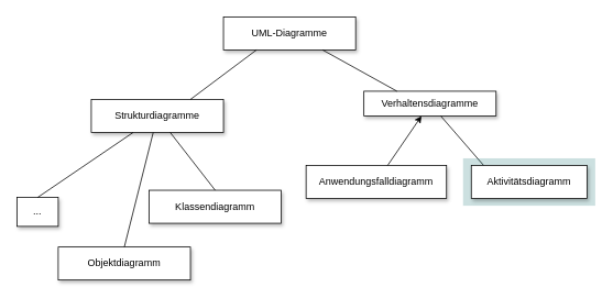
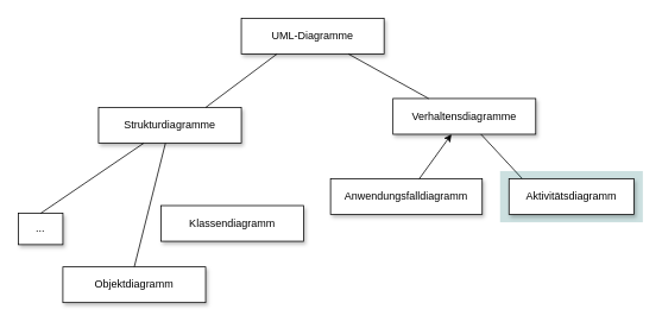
  <mxCell id="0" />
  <mxCell id="1" parent="0" />
  <mxCell id="2" value="UML-Diagramme" style="rounded=0;whiteSpace=wrap;html=1;shadow=1;" parent="1" vertex="1"><mxGeometry x="270" y="20" width="160" height="40" as="geometry" /></mxCell>
- <mxCell id="3" value="Verhaltensdiagramme" style="rounded=0;whiteSpace=wrap;html=1;shadow=1;" parent="1" vertex="1"><mxGeometry x="440" y="110" width="160" height="30" as="geometry" /></mxCell>
+ <mxCell id="3" value="Verhaltensdiagramme" style="rounded=0;whiteSpace=wrap;html=1;shadow=1;" parent="1" vertex="1"><mxGeometry x="440" y="110" width="160" height="40" as="geometry" /></mxCell>
  <mxCell id="4" value="Strukturdiagramme" style="rounded=0;whiteSpace=wrap;html=1;shadow=1;" parent="1" vertex="1"><mxGeometry x="110" y="120" width="160" height="40" as="geometry" /></mxCell>
  <mxCell id="5" value="Objektdiagramm" style="rounded=0;whiteSpace=wrap;html=1;shadow=1;" parent="1" vertex="1"><mxGeometry x="70" y="298.75" width="160" height="40" as="geometry" /></mxCell>
  <mxCell id="6" value="Klassendiagramm" style="rounded=0;whiteSpace=wrap;html=1;shadow=1;" parent="1" vertex="1"><mxGeometry x="180" y="230" width="160" height="40" as="geometry" /></mxCell>
  <mxCell id="7" value="..." style="rounded=0;whiteSpace=wrap;html=1;shadow=1;" parent="1" vertex="1"><mxGeometry x="20" y="238.75" width="50" height="35" as="geometry" /></mxCell>
  <mxCell id="8" value="" style="endArrow=none;html=1;rounded=0;entryX=0.25;entryY=1;entryDx=0;entryDy=0;exitX=0.75;exitY=0;exitDx=0;exitDy=0;" parent="1" source="4" target="2" edge="1"><mxGeometry width="50" height="50" relative="1" as="geometry"><mxPoint x="340" y="150" as="sourcePoint" /><mxPoint x="390" y="100" as="targetPoint" /></mxGeometry></mxCell>
  <mxCell id="9" value="" style="endArrow=none;html=1;rounded=0;entryX=0.75;entryY=1;entryDx=0;entryDy=0;exitX=0.25;exitY=0;exitDx=0;exitDy=0;" parent="1" source="3" target="2" edge="1"><mxGeometry width="50" height="50" relative="1" as="geometry"><mxPoint x="380" y="320" as="sourcePoint" /><mxPoint x="430" y="270" as="targetPoint" /></mxGeometry></mxCell>
  <mxCell id="10" value="" style="endArrow=none;html=1;rounded=0;exitX=0.5;exitY=0;exitDx=0;exitDy=0;" parent="1" source="7" target="4" edge="1"><mxGeometry width="50" height="50" relative="1" as="geometry"><mxPoint x="380" y="378.75" as="sourcePoint" /><mxPoint x="150" y="218.75" as="targetPoint" /></mxGeometry></mxCell>
  <mxCell id="11" value="" style="endArrow=none;html=1;rounded=0;exitX=0.5;exitY=0;exitDx=0;exitDy=0;" parent="1" source="5" target="4" edge="1"><mxGeometry width="50" height="50" relative="1" as="geometry"><mxPoint x="380" y="378.75" as="sourcePoint" /><mxPoint x="190" y="218.75" as="targetPoint" /></mxGeometry></mxCell>
- <mxCell id="12" value="" style="endArrow=none;html=1;rounded=0;exitX=0.5;exitY=0;exitDx=0;exitDy=0;" parent="1" source="6" target="4" edge="1"><mxGeometry width="50" height="50" relative="1" as="geometry"><mxPoint x="380" y="378.75" as="sourcePoint" /><mxPoint x="230" y="218.75" as="targetPoint" /></mxGeometry></mxCell>
  <mxCell id="13" value="" style="endArrow=none;html=1;rounded=0;exitX=0.25;exitY=0;exitDx=0;exitDy=0;" parent="1" target="3" edge="1"><mxGeometry width="50" height="50" relative="1" as="geometry"><mxPoint x="585" y="200" as="sourcePoint" /><mxPoint x="430" y="270" as="targetPoint" /></mxGeometry></mxCell>
  <mxCell id="14" value="" style="rounded=0;whiteSpace=wrap;html=1;fillColor=#006666;fillOpacity=20;strokeColor=none;" parent="1" vertex="1"><mxGeometry x="560" y="191.25" width="160" height="57.5" as="geometry" /></mxCell>
  <mxCell id="15" value="Anwendungsfalldiagramm" style="rounded=0;whiteSpace=wrap;html=1;shadow=1;" parent="1" vertex="1"><mxGeometry x="370" y="200" width="170" height="40" as="geometry" /></mxCell>
  <mxCell id="16" value="" style="endArrow=classic;html=1;rounded=0;" parent="1" source="15" target="3" edge="1"><mxGeometry width="50" height="50" relative="1" as="geometry"><mxPoint x="380" y="425" as="sourcePoint" /><mxPoint x="516" y="150" as="targetPoint" /></mxGeometry></mxCell>
  <mxCell id="17" value="Aktivitätsdiagramm" style="rounded=0;whiteSpace=wrap;html=1;shadow=1;" vertex="1" parent="1"><mxGeometry x="570" y="200" width="140" height="40" as="geometry" /></mxCell>
